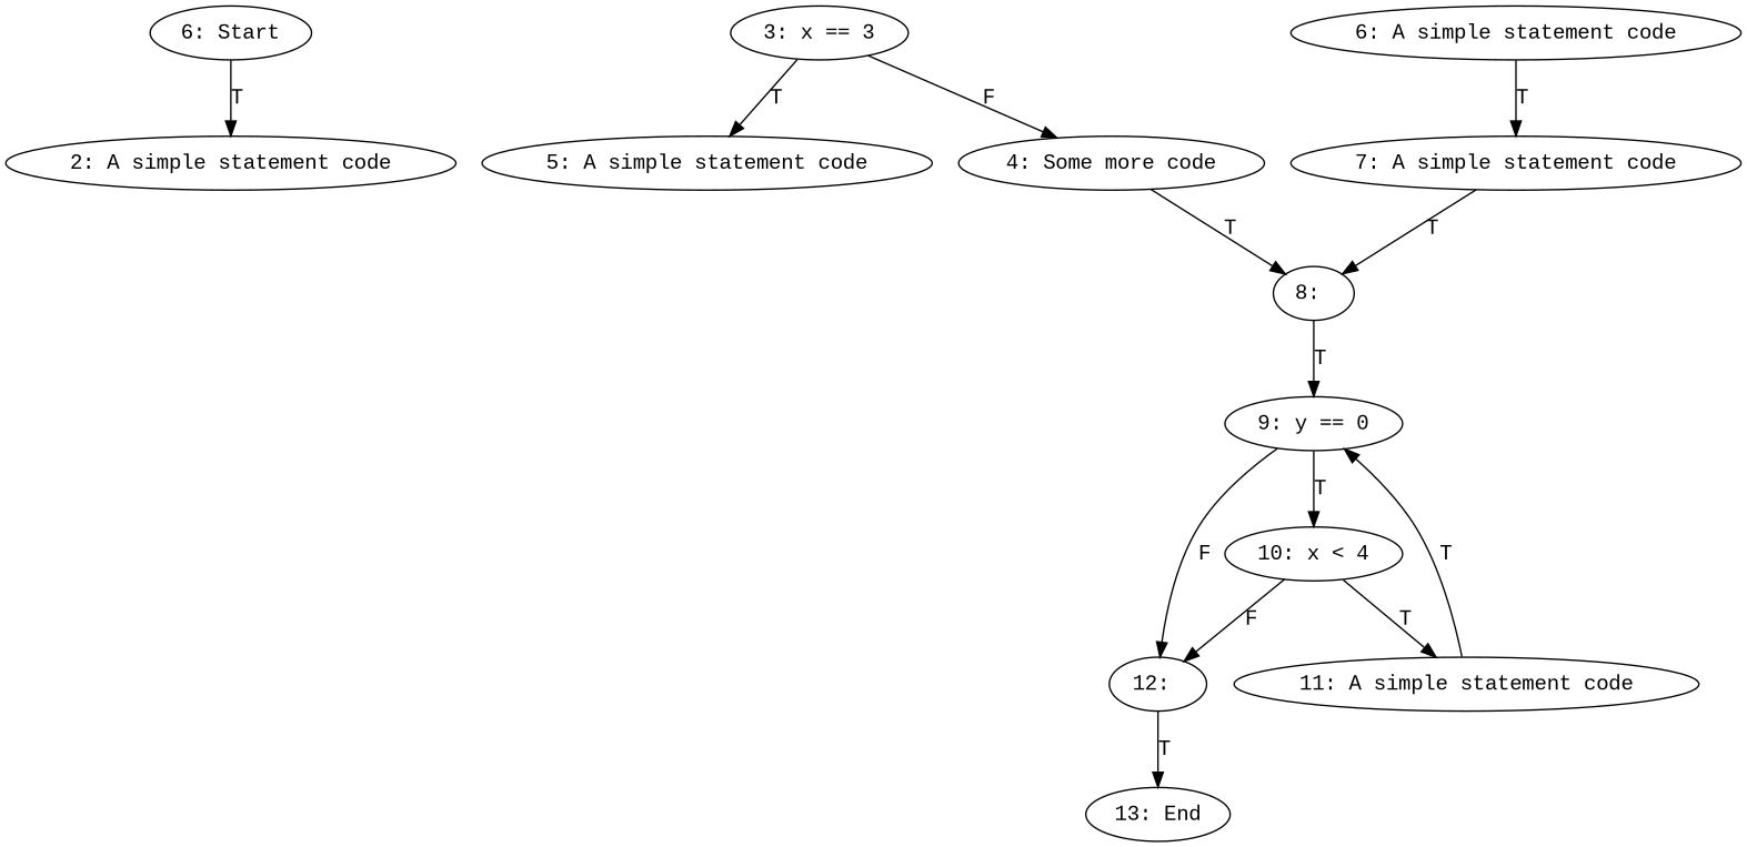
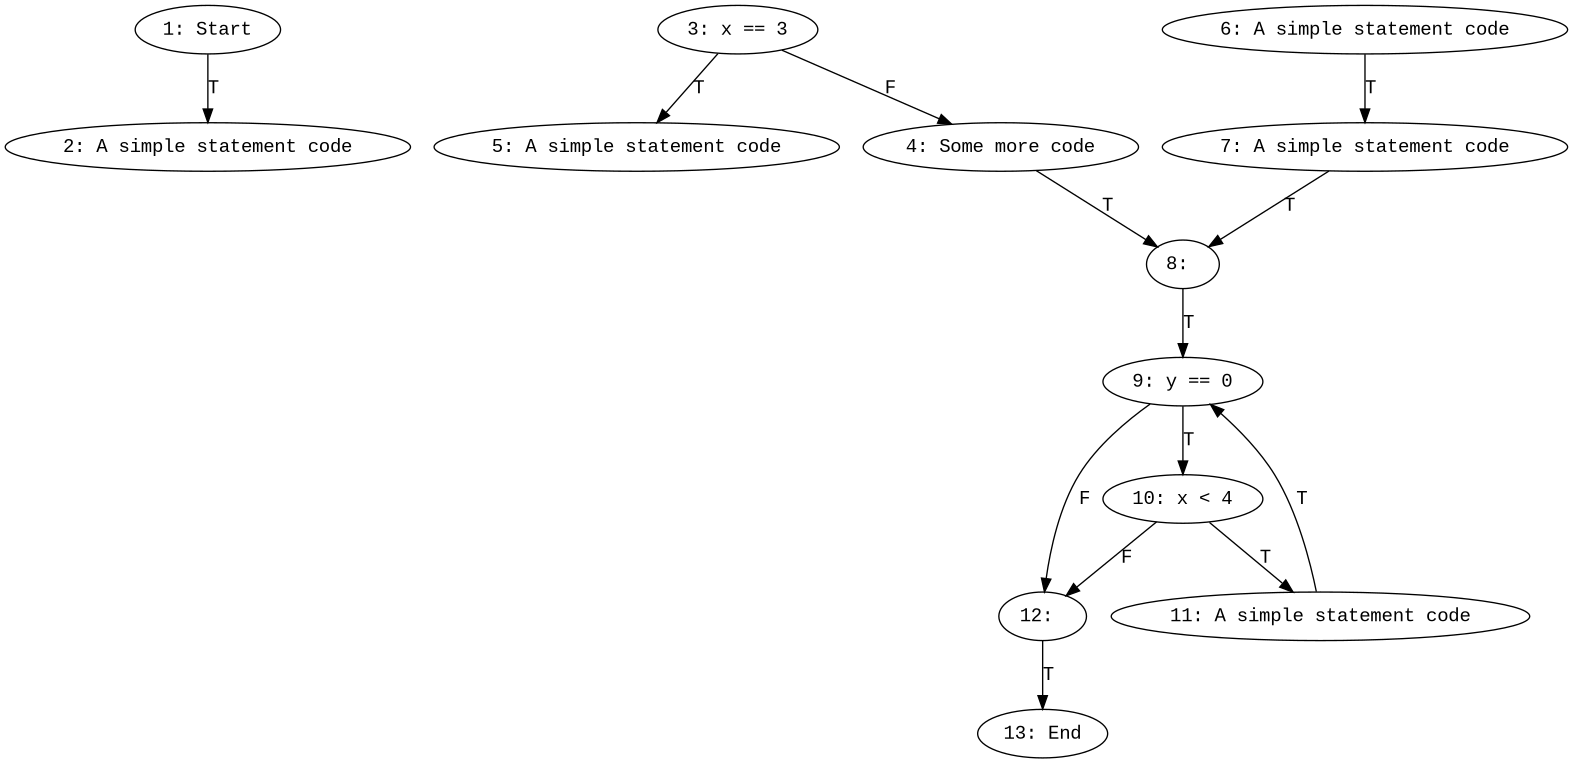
  strict digraph {
    fontname="Liberation Mono"
    node [fontname="Liberation Mono"]
    edge [fontname="Liberation Mono"]
-   n1 [label="6: Start"]
+   n1 [label="1: Start"]
    n2 [label="2: A simple statement code"]
    n3 [label="3: x == 3"]
    n4 [label="4: Some more code"]
    n5 [label="5: A simple statement code"]
    n6 [label="8: "]
    n7 [label="9: y == 0"]
    n8 [label="6: A simple statement code"]
    n9 [label="7: A simple statement code"]
    n10 [label="10: x < 4"]
    n11 [label="12: "]
    n12 [label="11: A simple statement code"]
    n13 [label="13: End"]
    n1 -> n2 [label=T]
    n3 -> n4 [label=F]
    n3 -> n5 [label=T]
    n4 -> n6 [label=T]
    n6 -> n7 [label=T]
    n7 -> n10 [label=T]
    n7 -> n11 [label=F]
    n8 -> n9 [label=T]
    n9 -> n6 [label=T]
    n10 -> n11 [label=F]
    n10 -> n12 [label=T]
    n11 -> n13 [label=T]
    n12 -> n7 [label=T]
  }
